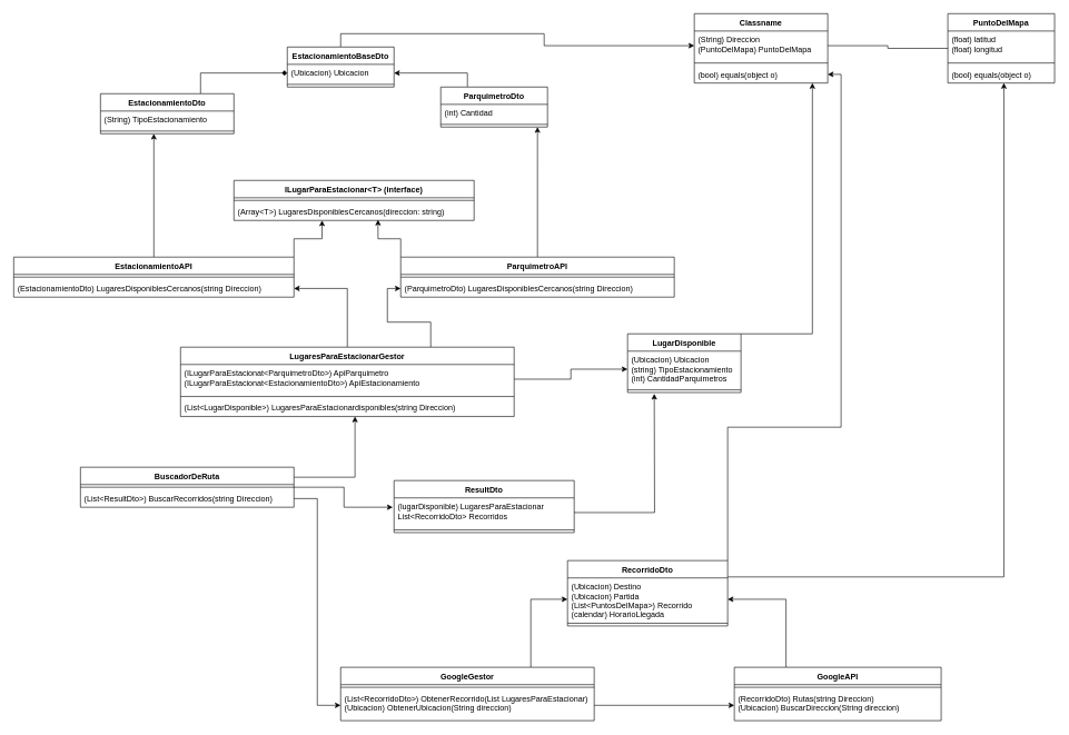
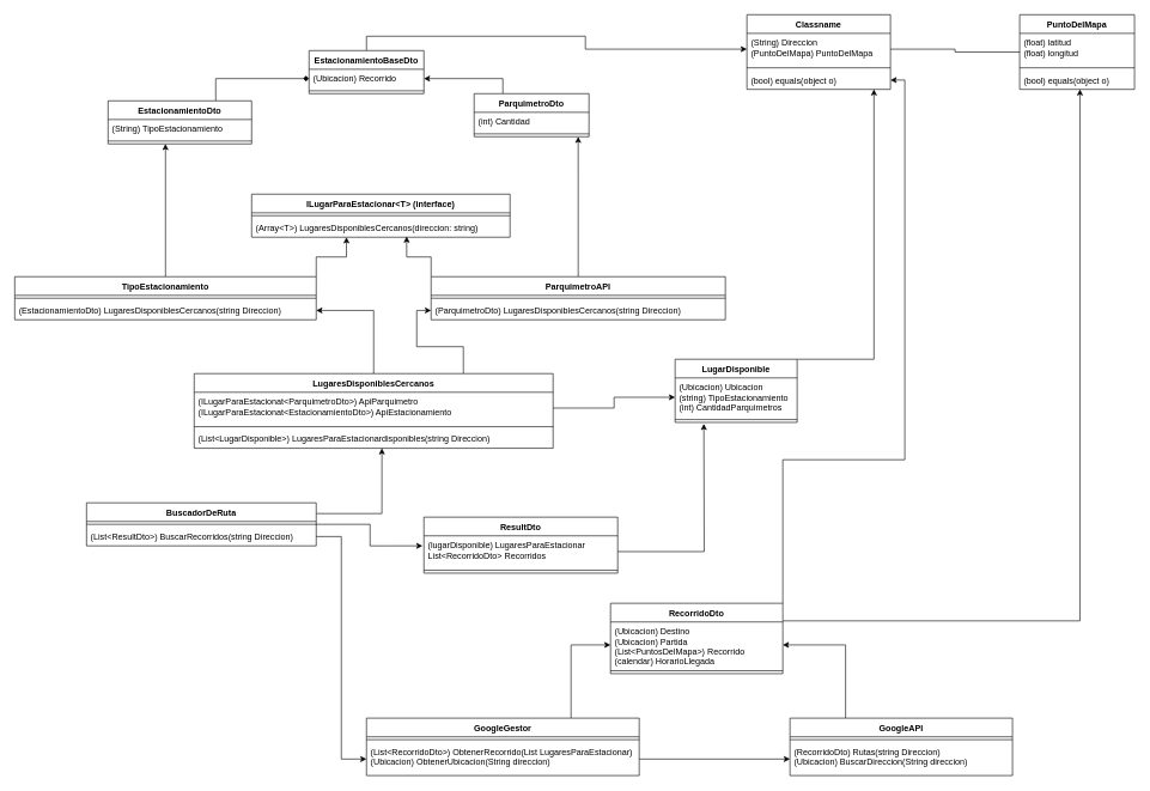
  <mxCell id="0" />
  <mxCell id="1" parent="0" />
  <mxCell id="2" style="edgeStyle=orthogonalEdgeStyle;rounded=0;orthogonalLoop=1;jettySize=auto;html=1;exitX=0;exitY=0;exitDx=0;exitDy=0;entryX=0.6;entryY=0.962;entryDx=0;entryDy=0;entryPerimeter=0;" parent="1" source="4" target="45" edge="1"><mxGeometry relative="1" as="geometry" /></mxCell>
  <mxCell id="3" style="edgeStyle=orthogonalEdgeStyle;rounded=0;orthogonalLoop=1;jettySize=auto;html=1;exitX=0.5;exitY=0;exitDx=0;exitDy=0;entryX=0.906;entryY=1;entryDx=0;entryDy=0;entryPerimeter=0;" parent="1" source="4" target="37" edge="1"><mxGeometry relative="1" as="geometry" /></mxCell>
  <mxCell id="4" value="ParquimetroAPI" style="swimlane;fontStyle=1;align=center;verticalAlign=top;childLayout=stackLayout;horizontal=1;startSize=26;horizontalStack=0;resizeParent=1;resizeParentMax=0;resizeLast=0;collapsible=1;marginBottom=0;" parent="1" vertex="1"><mxGeometry x="600" y="385" width="410" height="60" as="geometry" /></mxCell>
  <mxCell id="5" value="" style="line;strokeWidth=1;fillColor=none;align=left;verticalAlign=middle;spacingTop=-1;spacingLeft=3;spacingRight=3;rotatable=0;labelPosition=right;points=[];portConstraint=eastwest;" parent="4" vertex="1"><mxGeometry y="26" width="410" height="8" as="geometry" /></mxCell>
  <mxCell id="6" value="(ParquimetroDto) LugaresDisponiblesCercanos(string Direccion)" style="text;strokeColor=none;fillColor=none;align=left;verticalAlign=top;spacingLeft=4;spacingRight=4;overflow=hidden;rotatable=0;points=[[0,0.5],[1,0.5]];portConstraint=eastwest;" parent="4" vertex="1"><mxGeometry y="34" width="410" height="26" as="geometry" /></mxCell>
  <mxCell id="7" style="edgeStyle=orthogonalEdgeStyle;rounded=0;orthogonalLoop=1;jettySize=auto;html=1;exitX=1;exitY=0;exitDx=0;exitDy=0;entryX=0.367;entryY=1;entryDx=0;entryDy=0;entryPerimeter=0;" parent="1" source="9" target="45" edge="1"><mxGeometry relative="1" as="geometry" /></mxCell>
  <mxCell id="8" style="edgeStyle=orthogonalEdgeStyle;rounded=0;orthogonalLoop=1;jettySize=auto;html=1;exitX=0.5;exitY=0;exitDx=0;exitDy=0;entryX=0.4;entryY=1;entryDx=0;entryDy=0;entryPerimeter=0;" parent="1" source="9" target="33" edge="1"><mxGeometry relative="1" as="geometry" /></mxCell>
- <mxCell id="9" value="EstacionamientoAPI" style="swimlane;fontStyle=1;align=center;verticalAlign=top;childLayout=stackLayout;horizontal=1;startSize=26;horizontalStack=0;resizeParent=1;resizeParentMax=0;resizeLast=0;collapsible=1;marginBottom=0;" parent="1" vertex="1"><mxGeometry x="20" y="385" width="420" height="60" as="geometry" /></mxCell>
+ <mxCell id="9" value="TipoEstacionamiento" style="swimlane;fontStyle=1;align=center;verticalAlign=top;childLayout=stackLayout;horizontal=1;startSize=26;horizontalStack=0;resizeParent=1;resizeParentMax=0;resizeLast=0;collapsible=1;marginBottom=0;" parent="1" vertex="1"><mxGeometry x="20" y="385" width="420" height="60" as="geometry" /></mxCell>
  <mxCell id="10" value="" style="line;strokeWidth=1;fillColor=none;align=left;verticalAlign=middle;spacingTop=-1;spacingLeft=3;spacingRight=3;rotatable=0;labelPosition=right;points=[];portConstraint=eastwest;" parent="9" vertex="1"><mxGeometry y="26" width="420" height="8" as="geometry" /></mxCell>
  <mxCell id="11" value="(EstacionamientoDto) LugaresDisponiblesCercanos(string Direccion)" style="text;strokeColor=none;fillColor=none;align=left;verticalAlign=top;spacingLeft=4;spacingRight=4;overflow=hidden;rotatable=0;points=[[0,0.5],[1,0.5]];portConstraint=eastwest;" parent="9" vertex="1"><mxGeometry y="34" width="420" height="26" as="geometry" /></mxCell>
  <mxCell id="12" style="edgeStyle=orthogonalEdgeStyle;rounded=0;orthogonalLoop=1;jettySize=auto;html=1;exitX=0.25;exitY=0;exitDx=0;exitDy=0;entryX=1;entryY=0.5;entryDx=0;entryDy=0;" parent="1" source="13" target="41" edge="1"><mxGeometry relative="1" as="geometry" /></mxCell>
  <mxCell id="13" value="GoogleAPI" style="swimlane;fontStyle=1;align=center;verticalAlign=top;childLayout=stackLayout;horizontal=1;startSize=26;horizontalStack=0;resizeParent=1;resizeParentMax=0;resizeLast=0;collapsible=1;marginBottom=0;" parent="1" vertex="1"><mxGeometry x="1100" y="1000" width="310" height="80" as="geometry" /></mxCell>
  <mxCell id="14" value="" style="line;strokeWidth=1;fillColor=none;align=left;verticalAlign=middle;spacingTop=-1;spacingLeft=3;spacingRight=3;rotatable=0;labelPosition=right;points=[];portConstraint=eastwest;" parent="13" vertex="1"><mxGeometry y="26" width="310" height="8" as="geometry" /></mxCell>
  <mxCell id="15" value="(RecorridoDto) Rutas(string Direccion)&#10;(Ubicacion) BuscarDireccion(String direccion)" style="text;strokeColor=none;fillColor=none;align=left;verticalAlign=top;spacingLeft=4;spacingRight=4;overflow=hidden;rotatable=0;points=[[0,0.5],[1,0.5]];portConstraint=eastwest;" parent="13" vertex="1"><mxGeometry y="34" width="310" height="46" as="geometry" /></mxCell>
  <mxCell id="16" style="edgeStyle=orthogonalEdgeStyle;rounded=0;orthogonalLoop=1;jettySize=auto;html=1;exitX=1;exitY=0.25;exitDx=0;exitDy=0;entryX=0.523;entryY=1;entryDx=0;entryDy=0;entryPerimeter=0;" parent="1" source="18" target="52" edge="1"><mxGeometry relative="1" as="geometry" /></mxCell>
  <mxCell id="17" style="edgeStyle=orthogonalEdgeStyle;rounded=0;orthogonalLoop=1;jettySize=auto;html=1;exitX=1;exitY=0.5;exitDx=0;exitDy=0;entryX=-0.007;entryY=0.318;entryDx=0;entryDy=0;entryPerimeter=0;" edge="1" parent="1" source="18" target="68"><mxGeometry relative="1" as="geometry" /></mxCell>
  <mxCell id="18" value="BuscadorDeRuta" style="swimlane;fontStyle=1;align=center;verticalAlign=top;childLayout=stackLayout;horizontal=1;startSize=26;horizontalStack=0;resizeParent=1;resizeParentMax=0;resizeLast=0;collapsible=1;marginBottom=0;" parent="1" vertex="1"><mxGeometry x="120" y="700" width="320" height="60" as="geometry" /></mxCell>
  <mxCell id="19" value="" style="line;strokeWidth=1;fillColor=none;align=left;verticalAlign=middle;spacingTop=-1;spacingLeft=3;spacingRight=3;rotatable=0;labelPosition=right;points=[];portConstraint=eastwest;" parent="18" vertex="1"><mxGeometry y="26" width="320" height="8" as="geometry" /></mxCell>
  <mxCell id="20" value="(List&lt;ResultDto&gt;) BuscarRecorridos(string Direccion)" style="text;strokeColor=none;fillColor=none;align=left;verticalAlign=top;spacingLeft=4;spacingRight=4;overflow=hidden;rotatable=0;points=[[0,0.5],[1,0.5]];portConstraint=eastwest;" parent="18" vertex="1"><mxGeometry y="34" width="320" height="26" as="geometry" /></mxCell>
  <mxCell id="21" style="edgeStyle=orthogonalEdgeStyle;rounded=0;orthogonalLoop=1;jettySize=auto;html=1;exitX=0.75;exitY=0;exitDx=0;exitDy=0;entryX=0;entryY=0.5;entryDx=0;entryDy=0;" parent="1" source="22" target="41" edge="1"><mxGeometry relative="1" as="geometry" /></mxCell>
  <mxCell id="22" value="GoogleGestor" style="swimlane;fontStyle=1;align=center;verticalAlign=top;childLayout=stackLayout;horizontal=1;startSize=26;horizontalStack=0;resizeParent=1;resizeParentMax=0;resizeLast=0;collapsible=1;marginBottom=0;" parent="1" vertex="1"><mxGeometry x="510" y="1000" width="380" height="80" as="geometry" /></mxCell>
  <mxCell id="23" value="" style="line;strokeWidth=1;fillColor=none;align=left;verticalAlign=middle;spacingTop=-1;spacingLeft=3;spacingRight=3;rotatable=0;labelPosition=right;points=[];portConstraint=eastwest;" parent="22" vertex="1"><mxGeometry y="26" width="380" height="8" as="geometry" /></mxCell>
  <mxCell id="24" value="(List&lt;RecorridoDto&gt;) ObtenerRecorrido(List LugaresParaEstacionar)&#10;(Ubicacion) ObtenerUbicacion(String direccion)" style="text;strokeColor=none;fillColor=none;align=left;verticalAlign=top;spacingLeft=4;spacingRight=4;overflow=hidden;rotatable=0;points=[[0,0.5],[1,0.5]];portConstraint=eastwest;" parent="22" vertex="1"><mxGeometry y="34" width="380" height="46" as="geometry" /></mxCell>
  <mxCell id="25" style="edgeStyle=orthogonalEdgeStyle;rounded=0;orthogonalLoop=1;jettySize=auto;html=1;exitX=1;exitY=0.5;exitDx=0;exitDy=0;" parent="1" source="20" target="24" edge="1"><mxGeometry relative="1" as="geometry" /></mxCell>
  <mxCell id="26" style="edgeStyle=orthogonalEdgeStyle;rounded=0;orthogonalLoop=1;jettySize=auto;html=1;exitX=0.5;exitY=0;exitDx=0;exitDy=0;entryX=0;entryY=0.5;entryDx=0;entryDy=0;" edge="1" parent="1" source="27" target="59"><mxGeometry relative="1" as="geometry" /></mxCell>
  <mxCell id="27" value="EstacionamientoBaseDto" style="swimlane;fontStyle=1;align=center;verticalAlign=top;childLayout=stackLayout;horizontal=1;startSize=26;horizontalStack=0;resizeParent=1;resizeParentMax=0;resizeLast=0;collapsible=1;marginBottom=0;" parent="1" vertex="1"><mxGeometry x="430" y="70" width="160" height="60" as="geometry" /></mxCell>
- <mxCell id="28" value="(Ubicacion) Ubicacion" style="text;strokeColor=none;fillColor=none;align=left;verticalAlign=top;spacingLeft=4;spacingRight=4;overflow=hidden;rotatable=0;points=[[0,0.5],[1,0.5]];portConstraint=eastwest;" parent="27" vertex="1"><mxGeometry y="26" width="160" height="26" as="geometry" /></mxCell>
+ <mxCell id="28" value="(Ubicacion) Recorrido" style="text;strokeColor=none;fillColor=none;align=left;verticalAlign=top;spacingLeft=4;spacingRight=4;overflow=hidden;rotatable=0;points=[[0,0.5],[1,0.5]];portConstraint=eastwest;" parent="27" vertex="1"><mxGeometry y="26" width="160" height="26" as="geometry" /></mxCell>
  <mxCell id="29" value="" style="line;strokeWidth=1;fillColor=none;align=left;verticalAlign=middle;spacingTop=-1;spacingLeft=3;spacingRight=3;rotatable=0;labelPosition=right;points=[];portConstraint=eastwest;" parent="27" vertex="1"><mxGeometry y="52" width="160" height="8" as="geometry" /></mxCell>
  <mxCell id="30" style="edgeStyle=orthogonalEdgeStyle;rounded=0;orthogonalLoop=1;jettySize=auto;html=1;exitX=0.75;exitY=0;exitDx=0;exitDy=0;entryX=0;entryY=0.5;entryDx=0;entryDy=0;endArrow=diamond;" parent="1" source="31" target="28" edge="1"><mxGeometry relative="1" as="geometry" /></mxCell>
  <mxCell id="31" value="EstacionamientoDto" style="swimlane;fontStyle=1;align=center;verticalAlign=top;childLayout=stackLayout;horizontal=1;startSize=26;horizontalStack=0;resizeParent=1;resizeParentMax=0;resizeLast=0;collapsible=1;marginBottom=0;" parent="1" vertex="1"><mxGeometry x="150" y="140" width="200" height="60" as="geometry" /></mxCell>
  <mxCell id="32" value="(String) TipoEstacionamiento" style="text;strokeColor=none;fillColor=none;align=left;verticalAlign=top;spacingLeft=4;spacingRight=4;overflow=hidden;rotatable=0;points=[[0,0.5],[1,0.5]];portConstraint=eastwest;" parent="31" vertex="1"><mxGeometry y="26" width="200" height="26" as="geometry" /></mxCell>
  <mxCell id="33" value="" style="line;strokeWidth=1;fillColor=none;align=left;verticalAlign=middle;spacingTop=-1;spacingLeft=3;spacingRight=3;rotatable=0;labelPosition=right;points=[];portConstraint=eastwest;" parent="31" vertex="1"><mxGeometry y="52" width="200" height="8" as="geometry" /></mxCell>
  <mxCell id="34" style="edgeStyle=orthogonalEdgeStyle;rounded=0;orthogonalLoop=1;jettySize=auto;html=1;exitX=0.25;exitY=0;exitDx=0;exitDy=0;entryX=1;entryY=0.5;entryDx=0;entryDy=0;" parent="1" source="35" target="28" edge="1"><mxGeometry relative="1" as="geometry" /></mxCell>
  <mxCell id="35" value="ParquimetroDto" style="swimlane;fontStyle=1;align=center;verticalAlign=top;childLayout=stackLayout;horizontal=1;startSize=26;horizontalStack=0;resizeParent=1;resizeParentMax=0;resizeLast=0;collapsible=1;marginBottom=0;" parent="1" vertex="1"><mxGeometry x="660" y="130" width="160" height="60" as="geometry" /></mxCell>
  <mxCell id="36" value="(int) Cantidad" style="text;strokeColor=none;fillColor=none;align=left;verticalAlign=top;spacingLeft=4;spacingRight=4;overflow=hidden;rotatable=0;points=[[0,0.5],[1,0.5]];portConstraint=eastwest;" parent="35" vertex="1"><mxGeometry y="26" width="160" height="26" as="geometry" /></mxCell>
  <mxCell id="37" value="" style="line;strokeWidth=1;fillColor=none;align=left;verticalAlign=middle;spacingTop=-1;spacingLeft=3;spacingRight=3;rotatable=0;labelPosition=right;points=[];portConstraint=eastwest;" parent="35" vertex="1"><mxGeometry y="52" width="160" height="8" as="geometry" /></mxCell>
  <mxCell id="38" style="edgeStyle=orthogonalEdgeStyle;rounded=0;orthogonalLoop=1;jettySize=auto;html=1;exitX=1;exitY=0;exitDx=0;exitDy=0;entryX=1;entryY=0.5;entryDx=0;entryDy=0;" edge="1" parent="1" source="40" target="61"><mxGeometry relative="1" as="geometry"><Array as="points"><mxPoint x="1260" y="640" /><mxPoint x="1260" y="111" /></Array></mxGeometry></mxCell>
  <mxCell id="39" style="edgeStyle=orthogonalEdgeStyle;rounded=0;orthogonalLoop=1;jettySize=auto;html=1;exitX=1;exitY=0.25;exitDx=0;exitDy=0;entryX=0.525;entryY=1;entryDx=0;entryDy=0;entryPerimeter=0;" edge="1" parent="1" source="40" target="65"><mxGeometry relative="1" as="geometry"><mxPoint x="1230" y="670" as="targetPoint" /></mxGeometry></mxCell>
  <mxCell id="40" value="RecorridoDto" style="swimlane;fontStyle=1;align=center;verticalAlign=top;childLayout=stackLayout;horizontal=1;startSize=26;horizontalStack=0;resizeParent=1;resizeParentMax=0;resizeLast=0;collapsible=1;marginBottom=0;" parent="1" vertex="1"><mxGeometry x="850" y="840" width="240" height="98" as="geometry" /></mxCell>
  <mxCell id="41" value="(Ubicacion) Destino&#10;(Ubicacion) Partida&#10;(List&lt;PuntosDelMapa&gt;) Recorrido&#10;(calendar) HorarioLlegada" style="text;strokeColor=none;fillColor=none;align=left;verticalAlign=top;spacingLeft=4;spacingRight=4;overflow=hidden;rotatable=0;points=[[0,0.5],[1,0.5]];portConstraint=eastwest;" parent="40" vertex="1"><mxGeometry y="26" width="240" height="64" as="geometry" /></mxCell>
  <mxCell id="42" value="" style="line;strokeWidth=1;fillColor=none;align=left;verticalAlign=middle;spacingTop=-1;spacingLeft=3;spacingRight=3;rotatable=0;labelPosition=right;points=[];portConstraint=eastwest;" parent="40" vertex="1"><mxGeometry y="90" width="240" height="8" as="geometry" /></mxCell>
  <mxCell id="43" value="ILugarParaEstacionar&lt;T&gt; (interface)" style="swimlane;fontStyle=1;align=center;verticalAlign=top;childLayout=stackLayout;horizontal=1;startSize=26;horizontalStack=0;resizeParent=1;resizeParentMax=0;resizeLast=0;collapsible=1;marginBottom=0;" parent="1" vertex="1"><mxGeometry x="350" y="270" width="360" height="60" as="geometry" /></mxCell>
  <mxCell id="44" value="" style="line;strokeWidth=1;fillColor=none;align=left;verticalAlign=middle;spacingTop=-1;spacingLeft=3;spacingRight=3;rotatable=0;labelPosition=right;points=[];portConstraint=eastwest;" parent="43" vertex="1"><mxGeometry y="26" width="360" height="8" as="geometry" /></mxCell>
  <mxCell id="45" value="(Array&lt;T&gt;) LugaresDisponiblesCercanos(direccion: string)" style="text;strokeColor=none;fillColor=none;align=left;verticalAlign=top;spacingLeft=4;spacingRight=4;overflow=hidden;rotatable=0;points=[[0,0.5],[1,0.5]];portConstraint=eastwest;" parent="43" vertex="1"><mxGeometry y="34" width="360" height="26" as="geometry" /></mxCell>
  <mxCell id="46" style="edgeStyle=orthogonalEdgeStyle;rounded=0;orthogonalLoop=1;jettySize=auto;html=1;exitX=1;exitY=0.5;exitDx=0;exitDy=0;entryX=0;entryY=0.5;entryDx=0;entryDy=0;" parent="1" source="24" target="15" edge="1"><mxGeometry relative="1" as="geometry" /></mxCell>
  <mxCell id="47" style="edgeStyle=orthogonalEdgeStyle;rounded=0;orthogonalLoop=1;jettySize=auto;html=1;exitX=0.5;exitY=0;exitDx=0;exitDy=0;entryX=1;entryY=0.5;entryDx=0;entryDy=0;" parent="1" source="49" target="11" edge="1"><mxGeometry relative="1" as="geometry" /></mxCell>
  <mxCell id="48" style="edgeStyle=orthogonalEdgeStyle;rounded=0;orthogonalLoop=1;jettySize=auto;html=1;exitX=0.75;exitY=0;exitDx=0;exitDy=0;entryX=0;entryY=0.5;entryDx=0;entryDy=0;" parent="1" source="49" target="6" edge="1"><mxGeometry relative="1" as="geometry" /></mxCell>
- <mxCell id="49" value="LugaresParaEstacionarGestor" style="swimlane;fontStyle=1;align=center;verticalAlign=top;childLayout=stackLayout;horizontal=1;startSize=26;horizontalStack=0;resizeParent=1;resizeParentMax=0;resizeLast=0;collapsible=1;marginBottom=0;" parent="1" vertex="1"><mxGeometry x="270" y="520" width="500" height="104" as="geometry" /></mxCell>
+ <mxCell id="49" value="LugaresDisponiblesCercanos" style="swimlane;fontStyle=1;align=center;verticalAlign=top;childLayout=stackLayout;horizontal=1;startSize=26;horizontalStack=0;resizeParent=1;resizeParentMax=0;resizeLast=0;collapsible=1;marginBottom=0;" parent="1" vertex="1"><mxGeometry x="270" y="520" width="500" height="104" as="geometry" /></mxCell>
  <mxCell id="50" value="(ILugarParaEstacionat&lt;ParquimetroDto&gt;) ApiParquimetro&#10;(ILugarParaEstacionat&lt;EstacionamientoDto&gt;) ApiEstacionamiento" style="text;strokeColor=none;fillColor=none;align=left;verticalAlign=top;spacingLeft=4;spacingRight=4;overflow=hidden;rotatable=0;points=[[0,0.5],[1,0.5]];portConstraint=eastwest;" parent="49" vertex="1"><mxGeometry y="26" width="500" height="44" as="geometry" /></mxCell>
  <mxCell id="51" value="" style="line;strokeWidth=1;fillColor=none;align=left;verticalAlign=middle;spacingTop=-1;spacingLeft=3;spacingRight=3;rotatable=0;labelPosition=right;points=[];portConstraint=eastwest;" parent="49" vertex="1"><mxGeometry y="70" width="500" height="8" as="geometry" /></mxCell>
  <mxCell id="52" value="(List&lt;LugarDisponible&gt;) LugaresParaEstacionardisponibles(string Direccion)" style="text;strokeColor=none;fillColor=none;align=left;verticalAlign=top;spacingLeft=4;spacingRight=4;overflow=hidden;rotatable=0;points=[[0,0.5],[1,0.5]];portConstraint=eastwest;" parent="49" vertex="1"><mxGeometry y="78" width="500" height="26" as="geometry" /></mxCell>
  <mxCell id="53" style="edgeStyle=orthogonalEdgeStyle;rounded=0;orthogonalLoop=1;jettySize=auto;html=1;exitX=1;exitY=0;exitDx=0;exitDy=0;entryX=0.885;entryY=1;entryDx=0;entryDy=0;entryPerimeter=0;" edge="1" parent="1" source="54" target="61"><mxGeometry relative="1" as="geometry"><Array as="points"><mxPoint x="1217" y="500" /></Array></mxGeometry></mxCell>
  <mxCell id="54" value="LugarDisponible" style="swimlane;fontStyle=1;align=center;verticalAlign=top;childLayout=stackLayout;horizontal=1;startSize=26;horizontalStack=0;resizeParent=1;resizeParentMax=0;resizeLast=0;collapsible=1;marginBottom=0;" vertex="1" parent="1"><mxGeometry x="940" y="500" width="170" height="88" as="geometry" /></mxCell>
  <mxCell id="55" value="(Ubicacion) Ubicacion&#10;(string) TipoEstacionamiento&#10;(int) CantidadParquimetros" style="text;strokeColor=none;fillColor=none;align=left;verticalAlign=top;spacingLeft=4;spacingRight=4;overflow=hidden;rotatable=0;points=[[0,0.5],[1,0.5]];portConstraint=eastwest;" vertex="1" parent="54"><mxGeometry y="26" width="170" height="54" as="geometry" /></mxCell>
  <mxCell id="56" value="" style="line;strokeWidth=1;fillColor=none;align=left;verticalAlign=middle;spacingTop=-1;spacingLeft=3;spacingRight=3;rotatable=0;labelPosition=right;points=[];portConstraint=eastwest;" vertex="1" parent="54"><mxGeometry y="80" width="170" height="8" as="geometry" /></mxCell>
  <mxCell id="57" style="edgeStyle=orthogonalEdgeStyle;rounded=0;orthogonalLoop=1;jettySize=auto;html=1;exitX=1;exitY=0.5;exitDx=0;exitDy=0;entryX=0;entryY=0.5;entryDx=0;entryDy=0;" edge="1" parent="1" source="50" target="55"><mxGeometry relative="1" as="geometry" /></mxCell>
  <mxCell id="58" value="Classname" style="swimlane;fontStyle=1;align=center;verticalAlign=top;childLayout=stackLayout;horizontal=1;startSize=26;horizontalStack=0;resizeParent=1;resizeParentMax=0;resizeLast=0;collapsible=1;marginBottom=0;" vertex="1" parent="1"><mxGeometry x="1040" width="200" height="104" as="geometry" y="20" /></mxCell>
  <mxCell id="59" value="(String) Direccion&#10;(PuntoDelMapa) PuntoDelMapa" style="text;strokeColor=none;fillColor=none;align=left;verticalAlign=top;spacingLeft=4;spacingRight=4;overflow=hidden;rotatable=0;points=[[0,0.5],[1,0.5]];portConstraint=eastwest;" vertex="1" parent="58"><mxGeometry y="26" width="200" height="44" as="geometry" /></mxCell>
  <mxCell id="60" value="" style="line;strokeWidth=1;fillColor=none;align=left;verticalAlign=middle;spacingTop=-1;spacingLeft=3;spacingRight=3;rotatable=0;labelPosition=right;points=[];portConstraint=eastwest;" vertex="1" parent="58"><mxGeometry y="70" width="200" height="8" as="geometry" /></mxCell>
  <mxCell id="61" value="(bool) equals(object o) " style="text;strokeColor=none;fillColor=none;align=left;verticalAlign=top;spacingLeft=4;spacingRight=4;overflow=hidden;rotatable=0;points=[[0,0.5],[1,0.5]];portConstraint=eastwest;" vertex="1" parent="58"><mxGeometry y="78" width="200" height="26" as="geometry" /></mxCell>
  <mxCell id="62" value="PuntoDelMapa" style="swimlane;fontStyle=1;align=center;verticalAlign=top;childLayout=stackLayout;horizontal=1;startSize=26;horizontalStack=0;resizeParent=1;resizeParentMax=0;resizeLast=0;collapsible=1;marginBottom=0;" vertex="1" parent="1"><mxGeometry x="1420" width="160" height="104" as="geometry" y="20" /></mxCell>
  <mxCell id="63" value="(float) latitud&#10;(float) longitud" style="text;strokeColor=none;fillColor=none;align=left;verticalAlign=top;spacingLeft=4;spacingRight=4;overflow=hidden;rotatable=0;points=[[0,0.5],[1,0.5]];portConstraint=eastwest;" vertex="1" parent="62"><mxGeometry y="26" width="160" height="44" as="geometry" /></mxCell>
  <mxCell id="64" value="" style="line;strokeWidth=1;fillColor=none;align=left;verticalAlign=middle;spacingTop=-1;spacingLeft=3;spacingRight=3;rotatable=0;labelPosition=right;points=[];portConstraint=eastwest;" vertex="1" parent="62"><mxGeometry y="70" width="160" height="8" as="geometry" /></mxCell>
  <mxCell id="65" value="(bool) equals(object o) " style="text;strokeColor=none;fillColor=none;align=left;verticalAlign=top;spacingLeft=4;spacingRight=4;overflow=hidden;rotatable=0;points=[[0,0.5],[1,0.5]];portConstraint=eastwest;" vertex="1" parent="62"><mxGeometry y="78" width="160" height="26" as="geometry" /></mxCell>
  <mxCell id="66" style="edgeStyle=orthogonalEdgeStyle;rounded=0;orthogonalLoop=1;jettySize=auto;html=1;exitX=1;exitY=0.5;exitDx=0;exitDy=0;entryX=0;entryY=0.5;entryDx=0;entryDy=0;endArrow=none;" edge="1" parent="1" source="59" target="62"><mxGeometry relative="1" as="geometry" /></mxCell>
  <mxCell id="67" value="ResultDto" style="swimlane;fontStyle=1;align=center;verticalAlign=top;childLayout=stackLayout;horizontal=1;startSize=26;horizontalStack=0;resizeParent=1;resizeParentMax=0;resizeLast=0;collapsible=1;marginBottom=0;" vertex="1" parent="1"><mxGeometry x="590" y="720" width="270" height="78" as="geometry" /></mxCell>
  <mxCell id="68" value="(lugarDisponible) LugaresParaEstacionar&#10;List&lt;RecorridoDto&gt; Recorridos" style="text;strokeColor=none;fillColor=none;align=left;verticalAlign=top;spacingLeft=4;spacingRight=4;overflow=hidden;rotatable=0;points=[[0,0.5],[1,0.5]];portConstraint=eastwest;" vertex="1" parent="67"><mxGeometry y="26" width="270" height="44" as="geometry" /></mxCell>
  <mxCell id="69" value="" style="line;strokeWidth=1;fillColor=none;align=left;verticalAlign=middle;spacingTop=-1;spacingLeft=3;spacingRight=3;rotatable=0;labelPosition=right;points=[];portConstraint=eastwest;" vertex="1" parent="67"><mxGeometry y="70" width="270" height="8" as="geometry" /></mxCell>
  <mxCell id="70" style="edgeStyle=orthogonalEdgeStyle;rounded=0;orthogonalLoop=1;jettySize=auto;html=1;exitX=1;exitY=0.5;exitDx=0;exitDy=0;" edge="1" parent="1" source="68"><mxGeometry relative="1" as="geometry"><mxPoint x="980" y="590" as="targetPoint" /></mxGeometry></mxCell>
